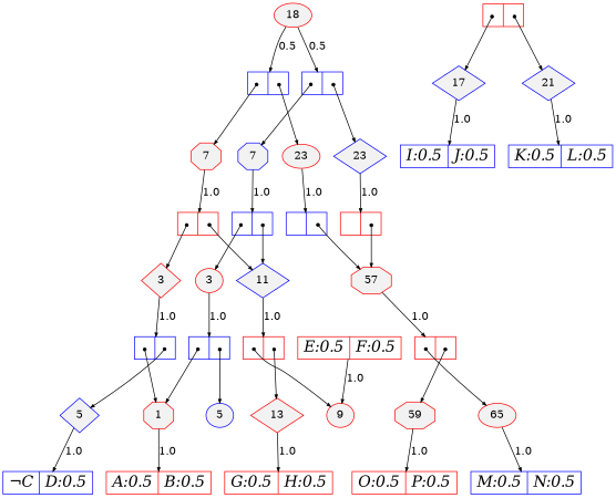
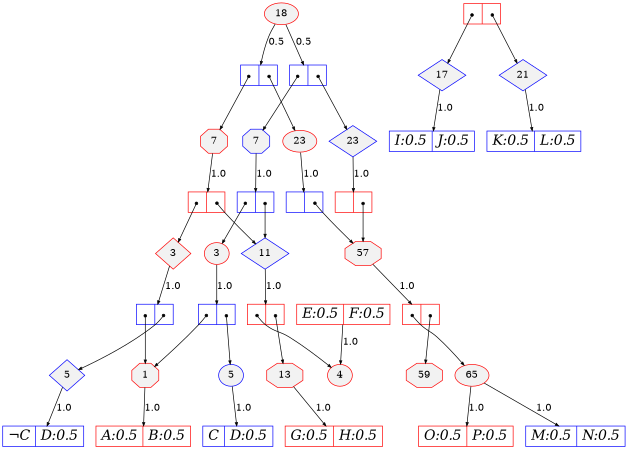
  digraph {
    node [color=red fillcolor=white shape=record style=filled fixedsize=false fontname="Times-Italic" fontsize=20]
    edge [arrowsize=.50 arrowtail=dot dir=both tailclip=false]
    n1 [color=blue fillcolor=gray95 height=.25 label=5 shape=diamond width=.25 fixedsize="" fontname="" fontsize=""]
    n2 [color=blue height=.30 label="<L>&not;C|<R>D:0.5"]
    n3 [fillcolor=gray95 height=.25 label=59 shape=octagon width=.25 fixedsize="" fontname="" fontsize=""]
    n4 [height=.30 label="<L>O:0.5|<R>P:0.5"]
    n5 [fillcolor=gray95 height=.25 label=65 shape=ellipse width=.25 fixedsize="" fontname="" fontsize=""]
    n6 [color=blue height=.30 label="<L>M:0.5|<R>N:0.5"]
    n7 [color=blue fillcolor=gray95 height=.25 label=21 shape=diamond width=.25 fixedsize="" fontname="" fontsize=""]
    n8 [color=blue height=.30 label="<L>K:0.5|<R>L:0.5"]
    n9 [color=blue fillcolor=gray95 height=.25 label=17 shape=diamond width=.25 fixedsize="" fontname="" fontsize=""]
    n10 [color=blue height=.30 label="<L>I:0.5|<R>J:0.5"]
-   n11 [fillcolor=gray95 height=.25 label=13 shape=diamond width=.25 fixedsize="" fontname="" fontsize=""]
+   n11 [fillcolor=gray95 height=.25 label=13 shape=octagon width=.25 fixedsize="" fontname="" fontsize=""]
    n12 [height=.30 label="<L>G:0.5|<R>H:0.5"]
-   n13 [fillcolor=gray95 height=.25 label=9 shape=ellipse width=.25 fixedsize="" fontname="" fontsize=""]
+   n13 [fillcolor=gray95 height=.25 label=4 shape=ellipse width=.25 fixedsize="" fontname="" fontsize=""]
    n14 [height=.30 label="<L>E:0.5|<R>F:0.5"]
    n15 [color=blue fillcolor=gray95 height=.25 label=5 shape=ellipse width=.25 fixedsize="" fontname="" fontsize=""]
+   n16 [color=blue height=.30 label="<L>C|<R>D:0.5"]
    n17 [fillcolor=gray95 height=.25 label=1 shape=octagon width=.25 fixedsize="" fontname="" fontsize=""]
    n18 [height=.30 label="<L>A:0.5|<R>B:0.5"]
    n19 [fillcolor=gray95 height=.25 label=3 shape=diamond width=.25 fixedsize="" fontname="" fontsize=""]
    n20 [color=blue height=.30 label="<L>|<R>"]
    n21 [fillcolor=gray95 height=.25 label=57 shape=octagon width=.25 fixedsize="" fontname="" fontsize=""]
    n22 [height=.30 label="<L>|<R>"]
    n23 [height=.30 label="<L>|<R>"]
    n24 [color=blue fillcolor=gray95 height=.25 label=11 shape=diamond width=.25 fixedsize="" fontname="" fontsize=""]
    n25 [height=.30 label="<L>|<R>"]
    n26 [fillcolor=gray95 height=.25 label=3 shape=ellipse width=.25 fixedsize="" fontname="" fontsize=""]
    n27 [color=blue height=.30 label="<L>|<R>"]
    n28 [fillcolor=gray95 height=.25 label=23 shape=ellipse width=.25 fixedsize="" fontname="" fontsize=""]
    n29 [color=blue height=.30 label="<L>|<R>"]
    n30 [fillcolor=gray95 height=.25 label=7 shape=octagon width=.25 fixedsize="" fontname="" fontsize=""]
    n31 [height=.30 label="<L>|<R>"]
    n32 [color=blue fillcolor=gray95 height=.25 label=23 shape=diamond width=.25 fixedsize="" fontname="" fontsize=""]
    n33 [height=.30 label="<L>|<R>"]
    n34 [color=blue fillcolor=gray95 height=.25 label=7 shape=octagon width=.25 fixedsize="" fontname="" fontsize=""]
    n35 [color=blue height=.30 label="<L>|<R>"]
    n36 [fillcolor=gray95 height=.25 label=18 shape=ellipse width=.25 fixedsize="" fontname="" fontsize=""]
    n37 [color=blue height=.30 label="<L>|<R>"]
    n38 [color=blue height=.30 label="<L>|<R>"]
    n1 -> n2 [label=1.0 arrowtail="" dir="" tailclip=""]
-   n3 -> n4 [label=1.0 arrowtail="" dir="" tailclip=""]
+   n5 -> n4 [label=1.0 arrowtail="" dir="" tailclip=""]
    n5 -> n6 [label=1.0 arrowtail="" dir="" tailclip=""]
    n7 -> n8 [label=1.0 arrowtail="" dir="" tailclip=""]
    n9 -> n10 [label=1.0 arrowtail="" dir="" tailclip=""]
    n11 -> n12 [label=1.0 arrowtail="" dir="" tailclip=""]
    n14 -> n13 [label=1.0 arrowtail="" dir="" tailclip=""]
+   n15 -> n16 [label=1.0 arrowtail="" dir="" tailclip=""]
    n17 -> n18 [label=1.0 arrowtail="" dir="" tailclip=""]
    n19 -> n20 [label=1.0 arrowtail="" dir="" tailclip=""]
    n20 -> n1 [tailport="R:c"]
    n20 -> n17 [tailport="L:c"]
    n21 -> n22 [label=1.0 arrowtail="" dir="" tailclip=""]
    n22 -> n3 [tailport="R:c"]
    n22 -> n5 [tailport="L:c"]
    n23 -> n7 [tailport="R:c"]
    n23 -> n9 [tailport="L:c"]
    n24 -> n25 [label=1.0 arrowtail="" dir="" tailclip=""]
    n25 -> n11 [tailport="R:c"]
    n25 -> n13 [tailport="L:c"]
    n26 -> n27 [label=1.0 arrowtail="" dir="" tailclip=""]
    n27 -> n15 [tailport="R:c"]
    n27 -> n17 [tailport="L:c"]
    n28 -> n29 [label=1.0 arrowtail="" dir="" tailclip=""]
    n29 -> n21 [tailport="R:c"]
    n30 -> n31 [label=1.0 arrowtail="" dir="" tailclip=""]
    n31 -> n19 [tailport="L:c"]
    n31 -> n24 [tailport="R:c"]
    n32 -> n33 [label=1.0 arrowtail="" dir="" tailclip=""]
    n33 -> n21 [tailport="R:c"]
    n34 -> n35 [label=1.0 arrowtail="" dir="" tailclip=""]
    n35 -> n24 [tailport="R:c"]
    n35 -> n26 [tailport="L:c"]
    n36 -> n37 [label=0.5 arrowtail="" dir="" tailclip=""]
    n36 -> n38 [label=0.5 arrowtail="" dir="" tailclip=""]
    n37 -> n32 [tailport="R:c"]
    n37 -> n34 [tailport="L:c"]
    n38 -> n28 [tailport="R:c"]
    n38 -> n30 [tailport="L:c"]
  }
